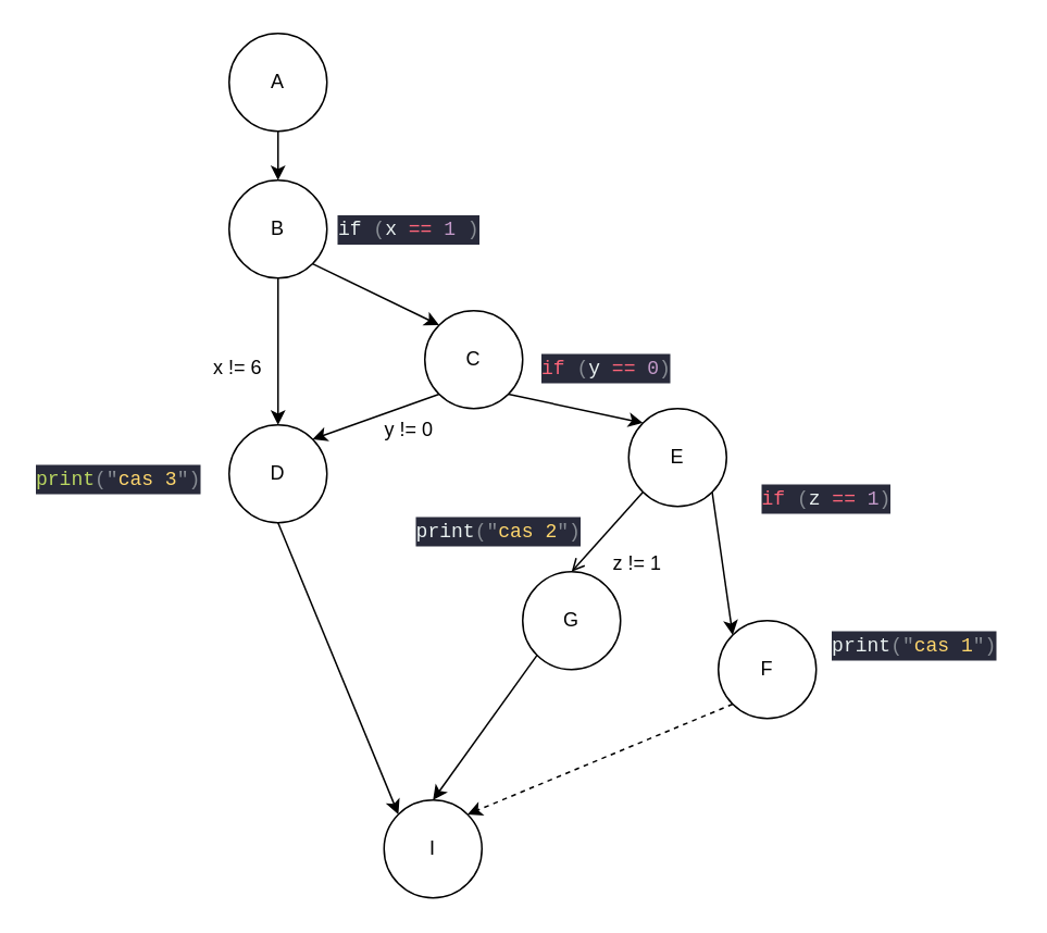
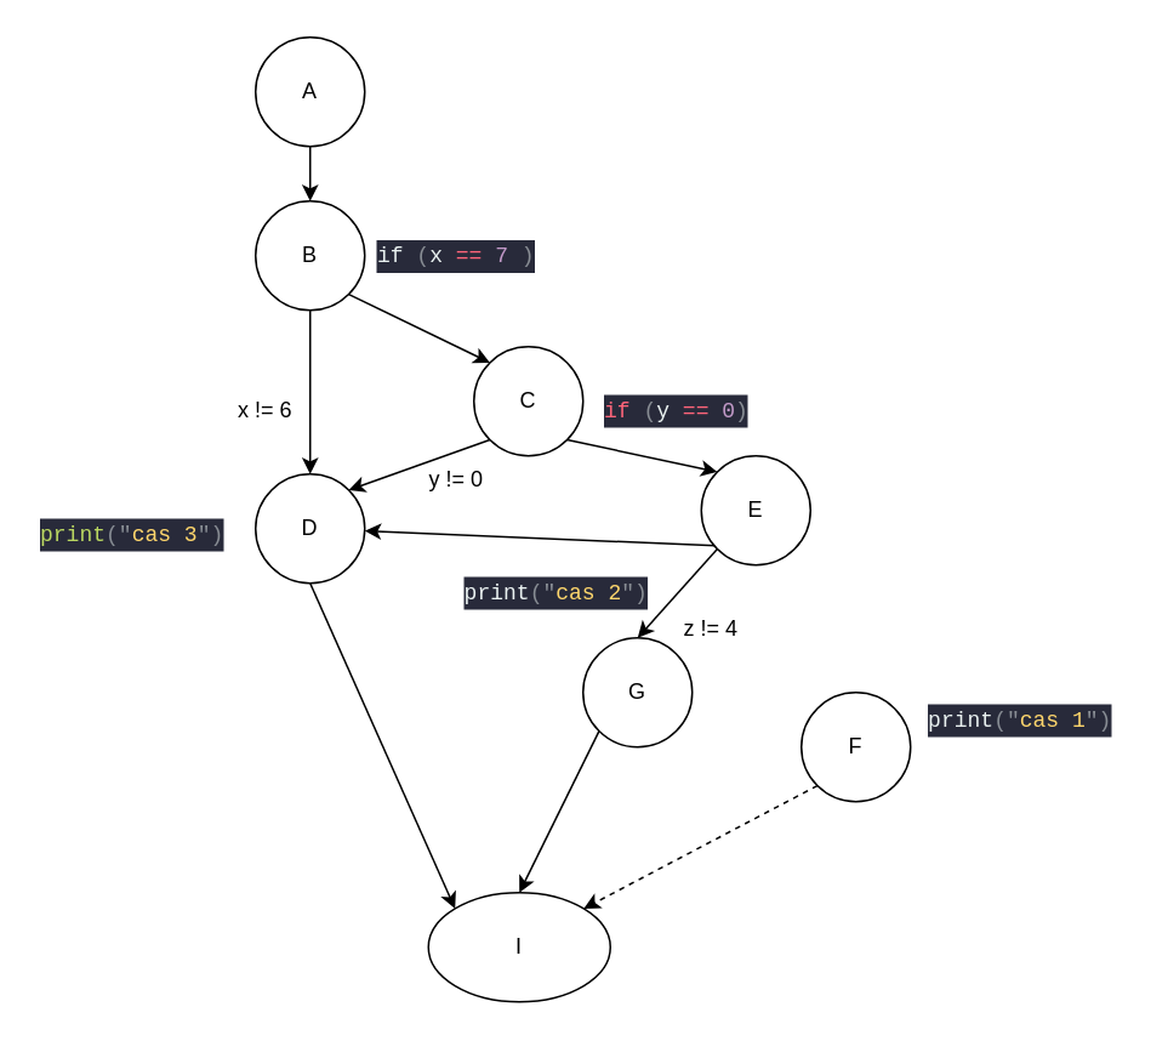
  <mxCell id="0" />
  <mxCell id="1" parent="0" />
  <mxCell id="2" style="edgeStyle=orthogonalEdgeStyle;rounded=0;orthogonalLoop=1;jettySize=auto;html=1;" parent="1" source="3" target="6" edge="1"><mxGeometry relative="1" as="geometry" /></mxCell>
  <mxCell id="3" value="A" style="ellipse;whiteSpace=wrap;html=1;aspect=fixed;" parent="1" vertex="1"><mxGeometry x="140" y="20" width="60" height="60" as="geometry" /></mxCell>
  <mxCell id="4" style="rounded=0;orthogonalLoop=1;jettySize=auto;html=1;exitX=1;exitY=1;exitDx=0;exitDy=0;entryX=0;entryY=0;entryDx=0;entryDy=0;" parent="1" source="6" target="10" edge="1"><mxGeometry relative="1" as="geometry" /></mxCell>
  <mxCell id="5" style="rounded=0;orthogonalLoop=1;jettySize=auto;html=1;" parent="1" source="6" target="23" edge="1"><mxGeometry relative="1" as="geometry" /></mxCell>
  <mxCell id="6" value="B" style="ellipse;whiteSpace=wrap;html=1;aspect=fixed;" parent="1" vertex="1"><mxGeometry x="140" y="110" width="60" height="60" as="geometry" /></mxCell>
- <mxCell id="7" value="&lt;div style=&quot;color: rgb(234, 242, 241); background-color: rgb(40, 42, 58); font-family: Menlo, Monaco, &amp;quot;Courier New&amp;quot;, monospace; line-height: 18px;&quot;&gt;if &lt;span style=&quot;color: #888d94;&quot;&gt;(&lt;/span&gt;x &lt;span style=&quot;color: #ff657a;&quot;&gt;==&lt;/span&gt; &lt;span style=&quot;color: #c39ac9;&quot;&gt;1&lt;/span&gt; &lt;span style=&quot;color: #888d94;&quot;&gt;)&lt;/span&gt;&lt;/div&gt;" style="text;html=1;align=center;verticalAlign=middle;resizable=0;points=[];autosize=1;strokeColor=none;fillColor=none;" parent="1" vertex="1"><mxGeometry x="195" y="125" width="110" height="30" as="geometry" /></mxCell>
+ <mxCell id="7" value="&lt;div style=&quot;color: rgb(234, 242, 241); background-color: rgb(40, 42, 58); font-family: Menlo, Monaco, &amp;quot;Courier New&amp;quot;, monospace; line-height: 18px;&quot;&gt;if &lt;span style=&quot;color: #888d94;&quot;&gt;(&lt;/span&gt;x &lt;span style=&quot;color: #ff657a;&quot;&gt;==&lt;/span&gt; &lt;span style=&quot;color: #c39ac9;&quot;&gt;7&lt;/span&gt; &lt;span style=&quot;color: #888d94;&quot;&gt;)&lt;/span&gt;&lt;/div&gt;" style="text;html=1;align=center;verticalAlign=middle;resizable=0;points=[];autosize=1;strokeColor=none;fillColor=none;" parent="1" vertex="1"><mxGeometry x="195" y="125" width="110" height="30" as="geometry" /></mxCell>
  <mxCell id="8" style="rounded=0;orthogonalLoop=1;jettySize=auto;html=1;exitX=1;exitY=1;exitDx=0;exitDy=0;entryX=0;entryY=0;entryDx=0;entryDy=0;" parent="1" source="10" target="14" edge="1"><mxGeometry relative="1" as="geometry" /></mxCell>
  <mxCell id="9" style="rounded=0;orthogonalLoop=1;jettySize=auto;html=1;exitX=0;exitY=1;exitDx=0;exitDy=0;entryX=1;entryY=0;entryDx=0;entryDy=0;" parent="1" source="10" target="23" edge="1"><mxGeometry relative="1" as="geometry" /></mxCell>
  <mxCell id="10" value="C" style="ellipse;whiteSpace=wrap;html=1;aspect=fixed;" parent="1" vertex="1"><mxGeometry x="260" y="190" width="60" height="60" as="geometry" /></mxCell>
  <mxCell id="11" value="&lt;div style=&quot;color: rgb(234, 242, 241); background-color: rgb(40, 42, 58); font-family: Menlo, Monaco, &amp;quot;Courier New&amp;quot;, monospace; font-weight: normal; font-size: 12px; line-height: 18px;&quot;&gt;&lt;div&gt;&lt;span style=&quot;color: #ff657a;&quot;&gt;if&lt;/span&gt;&lt;span style=&quot;color: #eaf2f1;&quot;&gt; &lt;/span&gt;&lt;span style=&quot;color: #888d94;&quot;&gt;(&lt;/span&gt;&lt;span style=&quot;color: #eaf2f1;&quot;&gt;y &lt;/span&gt;&lt;span style=&quot;color: #ff657a;&quot;&gt;==&lt;/span&gt;&lt;span style=&quot;color: #eaf2f1;&quot;&gt; &lt;/span&gt;&lt;span style=&quot;color: #c39ac9;&quot;&gt;0&lt;/span&gt;&lt;span style=&quot;color: #888d94;&quot;&gt;)&lt;/span&gt;&lt;/div&gt;&lt;/div&gt;" style="text;whiteSpace=wrap;html=1;" parent="1" vertex="1"><mxGeometry x="330" y="210" width="120" height="40" as="geometry" /></mxCell>
- <mxCell id="12" style="rounded=0;orthogonalLoop=1;jettySize=auto;html=1;exitX=1;exitY=1;exitDx=0;exitDy=0;entryX=0;entryY=0;entryDx=0;entryDy=0;" parent="1" source="14" target="17" edge="1"><mxGeometry relative="1" as="geometry" /></mxCell>
- <mxCell id="13" style="rounded=0;orthogonalLoop=1;jettySize=auto;html=1;exitX=0;exitY=1;exitDx=0;exitDy=0;entryX=0.5;entryY=0;entryDx=0;entryDy=0;endArrow=open;" parent="1" source="14" target="20" edge="1"><mxGeometry relative="1" as="geometry" /></mxCell>
+ <mxCell id="12" style="rounded=0;orthogonalLoop=1;jettySize=auto;html=1;exitX=1;exitY=1;exitDx=0;exitDy=0;" parent="1" source="14" target="23" edge="1"><mxGeometry relative="1" as="geometry" /></mxCell>
+ <mxCell id="13" style="rounded=0;orthogonalLoop=1;jettySize=auto;html=1;exitX=0;exitY=1;exitDx=0;exitDy=0;entryX=0.5;entryY=0;entryDx=0;entryDy=0;" parent="1" source="14" target="20" edge="1"><mxGeometry relative="1" as="geometry" /></mxCell>
  <mxCell id="14" value="E" style="ellipse;whiteSpace=wrap;html=1;aspect=fixed;" parent="1" vertex="1"><mxGeometry x="385" y="250" width="60" height="60" as="geometry" /></mxCell>
- <mxCell id="15" value="&lt;div style=&quot;color: rgb(234, 242, 241); background-color: rgb(40, 42, 58); font-family: Menlo, Monaco, &amp;quot;Courier New&amp;quot;, monospace; font-weight: normal; font-size: 12px; line-height: 18px;&quot;&gt;&lt;div&gt;&lt;span style=&quot;color: #eaf2f1;&quot;&gt; &lt;/span&gt;&lt;span style=&quot;color: #ff657a;&quot;&gt;if&lt;/span&gt;&lt;span style=&quot;color: #eaf2f1;&quot;&gt; &lt;/span&gt;&lt;span style=&quot;color: #888d94;&quot;&gt;(&lt;/span&gt;&lt;span style=&quot;color: #eaf2f1;&quot;&gt;z &lt;/span&gt;&lt;span style=&quot;color: #ff657a;&quot;&gt;==&lt;/span&gt;&lt;span style=&quot;color: #eaf2f1;&quot;&gt; &lt;/span&gt;&lt;span style=&quot;color: #c39ac9;&quot;&gt;1&lt;/span&gt;&lt;span style=&quot;color: #888d94;&quot;&gt;)&lt;/span&gt;&lt;/div&gt;&lt;/div&gt;" style="text;whiteSpace=wrap;html=1;" parent="1" vertex="1"><mxGeometry x="465" y="290" width="120" height="40" as="geometry" /></mxCell>
  <mxCell id="16" style="rounded=0;orthogonalLoop=1;jettySize=auto;html=1;exitX=0;exitY=1;exitDx=0;exitDy=0;entryX=1;entryY=0;entryDx=0;entryDy=0;dashed=1;" edge="1" parent="1" source="17" target="28"><mxGeometry relative="1" as="geometry" /></mxCell>
  <mxCell id="17" value="F" style="ellipse;whiteSpace=wrap;html=1;aspect=fixed;" parent="1" vertex="1"><mxGeometry x="440" y="380" width="60" height="60" as="geometry" /></mxCell>
  <mxCell id="18" value="&lt;div style=&quot;color: rgb(234, 242, 241); background-color: rgb(40, 42, 58); font-family: Menlo, Monaco, &amp;quot;Courier New&amp;quot;, monospace; line-height: 18px;&quot;&gt; print&lt;span style=&quot;color: #888d94;&quot;&gt;(&lt;/span&gt;&lt;span style=&quot;color: #888d94;&quot;&gt;&quot;&lt;/span&gt;&lt;span style=&quot;color: #ffd76d;&quot;&gt;cas 1&lt;/span&gt;&lt;span style=&quot;color: #888d94;&quot;&gt;&quot;&lt;/span&gt;&lt;span style=&quot;color: #888d94;&quot;&gt;)&lt;/span&gt;&lt;/div&gt;" style="text;html=1;align=center;verticalAlign=middle;resizable=0;points=[];autosize=1;strokeColor=none;fillColor=none;" parent="1" vertex="1"><mxGeometry x="500" y="380" width="120" height="30" as="geometry" /></mxCell>
  <mxCell id="19" style="rounded=0;orthogonalLoop=1;jettySize=auto;html=1;exitX=0;exitY=1;exitDx=0;exitDy=0;entryX=0.5;entryY=0;entryDx=0;entryDy=0;" edge="1" parent="1" source="20" target="28"><mxGeometry relative="1" as="geometry" /></mxCell>
  <mxCell id="20" value="G" style="ellipse;whiteSpace=wrap;html=1;aspect=fixed;" parent="1" vertex="1"><mxGeometry x="320" y="350" width="60" height="60" as="geometry" /></mxCell>
  <mxCell id="21" value="&lt;div style=&quot;color: rgb(234, 242, 241); background-color: rgb(40, 42, 58); font-family: Menlo, Monaco, &amp;quot;Courier New&amp;quot;, monospace; line-height: 18px;&quot;&gt;print&lt;span style=&quot;color: #888d94;&quot;&gt;(&lt;/span&gt;&lt;span style=&quot;color: #888d94;&quot;&gt;&quot;&lt;/span&gt;&lt;span style=&quot;color: #ffd76d;&quot;&gt;cas 2&lt;/span&gt;&lt;span style=&quot;color: #888d94;&quot;&gt;&quot;&lt;/span&gt;&lt;span style=&quot;color: #888d94;&quot;&gt;)&lt;/span&gt;&lt;/div&gt;" style="text;html=1;align=center;verticalAlign=middle;resizable=0;points=[];autosize=1;strokeColor=none;fillColor=none;" parent="1" vertex="1"><mxGeometry x="245" y="310" width="120" height="30" as="geometry" /></mxCell>
  <mxCell id="22" style="rounded=0;orthogonalLoop=1;jettySize=auto;html=1;exitX=0.5;exitY=1;exitDx=0;exitDy=0;entryX=0;entryY=0;entryDx=0;entryDy=0;" edge="1" parent="1" source="23" target="28"><mxGeometry relative="1" as="geometry" /></mxCell>
  <mxCell id="23" value="D" style="ellipse;whiteSpace=wrap;html=1;aspect=fixed;" parent="1" vertex="1"><mxGeometry x="140" y="260" width="60" height="60" as="geometry" /></mxCell>
  <mxCell id="24" value="&lt;div style=&quot;color: rgb(234, 242, 241); background-color: rgb(40, 42, 58); font-family: Menlo, Monaco, &amp;quot;Courier New&amp;quot;, monospace; font-weight: normal; font-size: 12px; line-height: 18px;&quot;&gt;&lt;div&gt;&lt;span style=&quot;color: #eaf2f1;&quot;&gt; &lt;/span&gt;&lt;span style=&quot;color: #bad761;&quot;&gt;print&lt;/span&gt;&lt;span style=&quot;color: #888d94;&quot;&gt;(&lt;/span&gt;&lt;span style=&quot;color: #888d94;&quot;&gt;&quot;&lt;/span&gt;&lt;span style=&quot;color: #ffd76d;&quot;&gt;cas 3&lt;/span&gt;&lt;span style=&quot;color: #888d94;&quot;&gt;&quot;&lt;/span&gt;&lt;span style=&quot;color: #888d94;&quot;&gt;)&lt;/span&gt;&lt;/div&gt;&lt;/div&gt;" style="text;whiteSpace=wrap;html=1;" parent="1" vertex="1"><mxGeometry x="20" y="278" width="130" height="40" as="geometry" /></mxCell>
  <mxCell id="25" value="x != 6" style="text;html=1;align=center;verticalAlign=middle;resizable=0;points=[];autosize=1;strokeColor=none;fillColor=none;" parent="1" vertex="1"><mxGeometry x="120" y="210" width="50" height="30" as="geometry" /></mxCell>
  <mxCell id="26" value="y != 0" style="text;html=1;align=center;verticalAlign=middle;resizable=0;points=[];autosize=1;strokeColor=none;fillColor=none;" parent="1" vertex="1"><mxGeometry x="225" y="248" width="50" height="30" as="geometry" /></mxCell>
- <mxCell id="27" value="z != 1" style="text;html=1;align=center;verticalAlign=middle;resizable=0;points=[];autosize=1;strokeColor=none;fillColor=none;" parent="1" vertex="1"><mxGeometry x="365" y="330" width="50" height="30" as="geometry" /></mxCell>
- <mxCell id="28" value="I&lt;br&gt;" style="ellipse;whiteSpace=wrap;html=1;aspect=fixed;" vertex="1" parent="1"><mxGeometry x="235" y="490" width="60" height="60" as="geometry" /></mxCell>
+ <mxCell id="27" value="z != 4" style="text;html=1;align=center;verticalAlign=middle;resizable=0;points=[];autosize=1;strokeColor=none;fillColor=none;" parent="1" vertex="1"><mxGeometry x="365" y="330" width="50" height="30" as="geometry" /></mxCell>
+ <mxCell id="28" value="I&lt;br&gt;" style="ellipse;whiteSpace=wrap;html=1;aspect=fixed;" vertex="1" parent="1"><mxGeometry x="235" y="490" width="100" height="60" as="geometry" /></mxCell>
